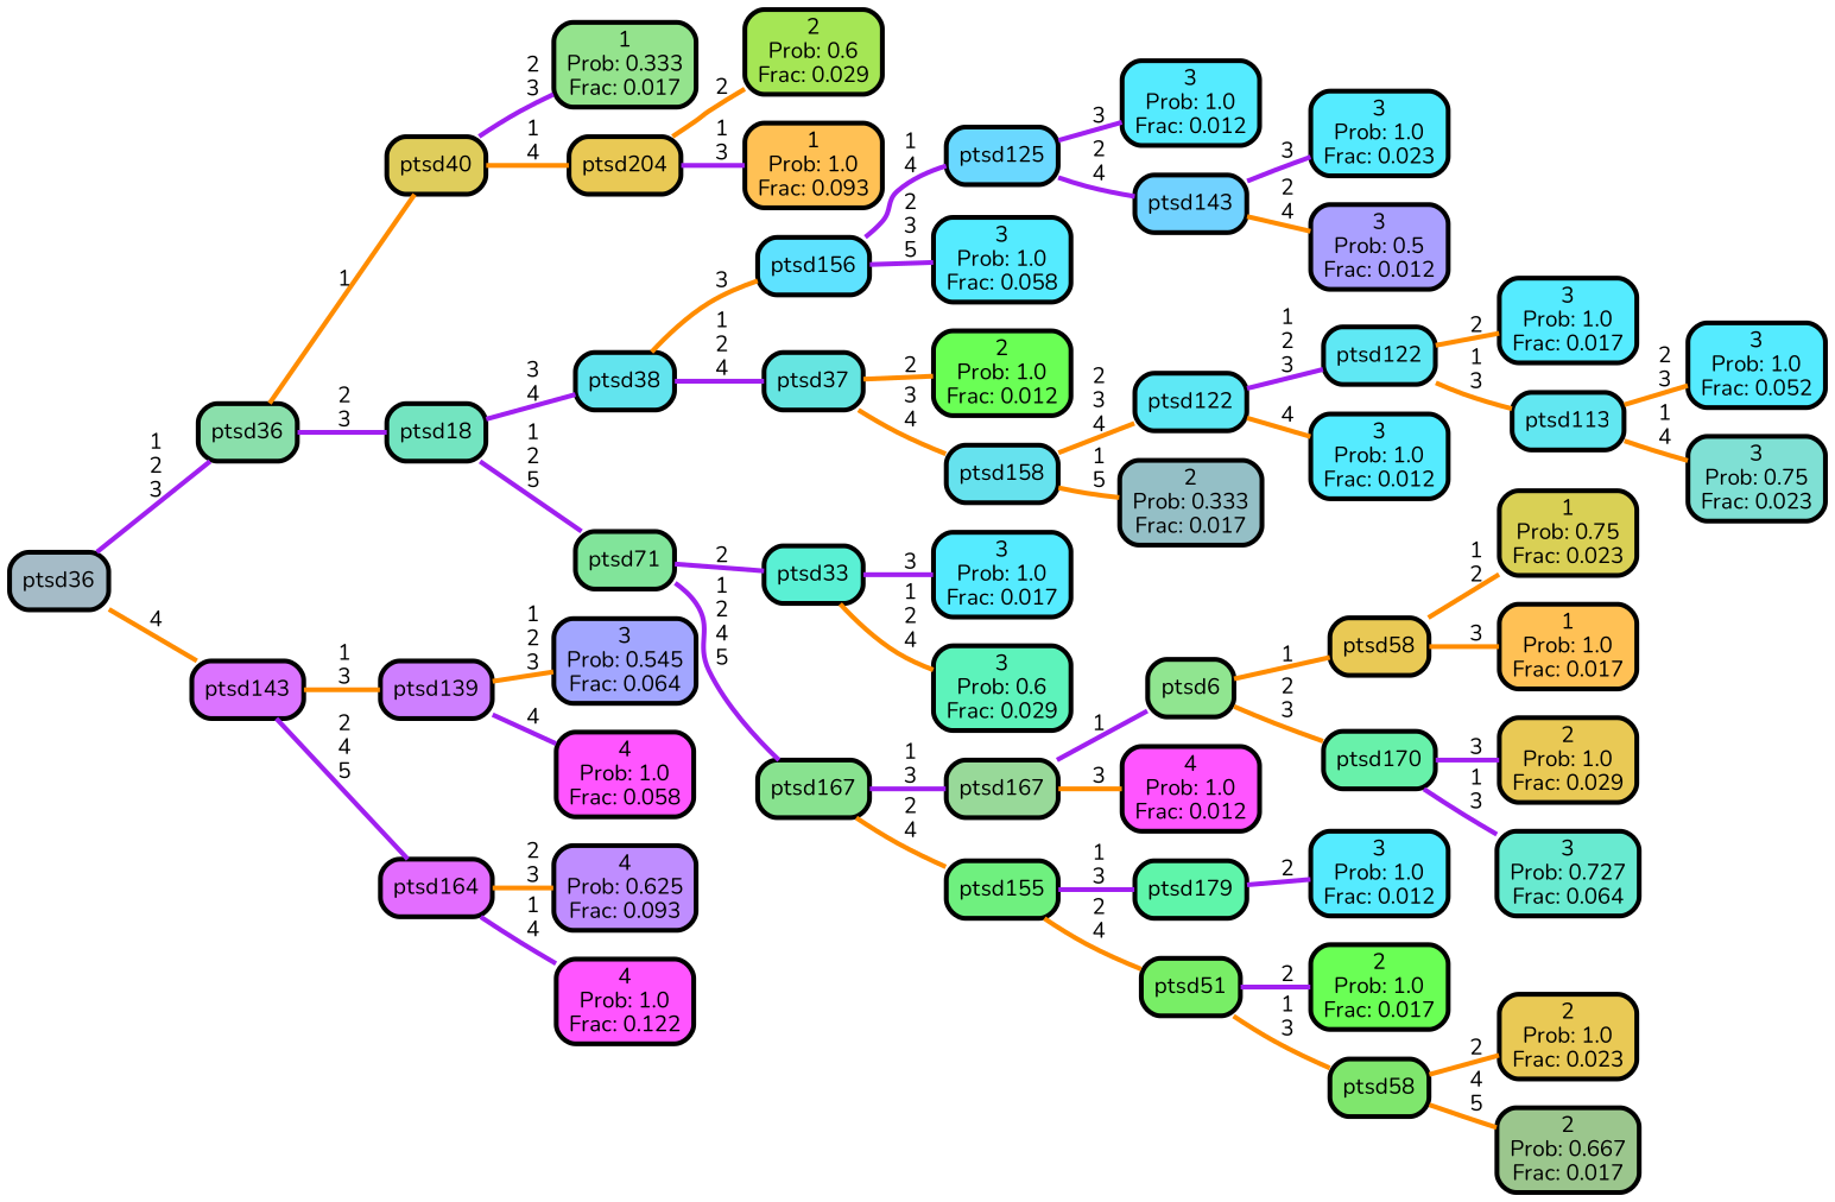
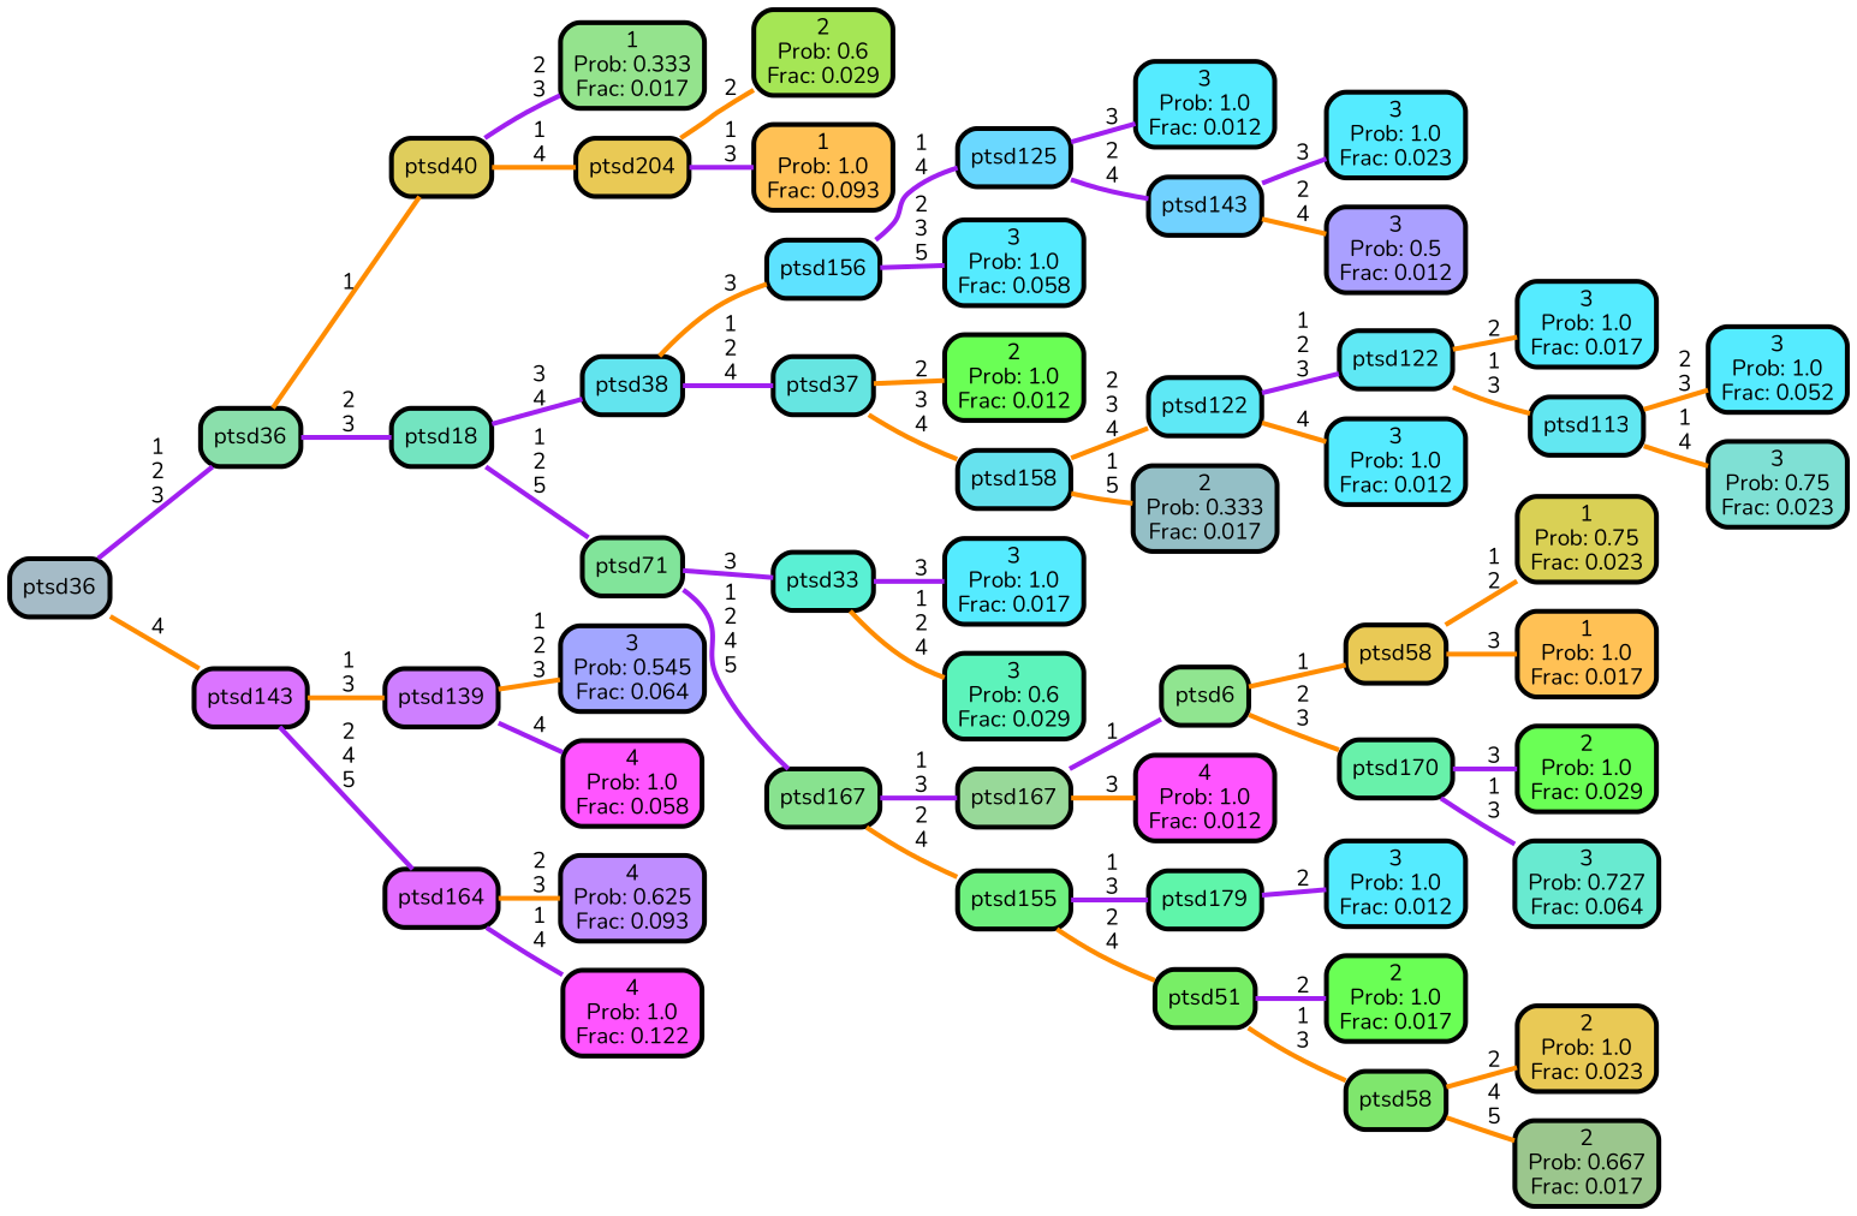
  graph {
    fontname=Nunito
    rankdir=LR
    ranksep="0 equally"
    splines=straight
    node [color=black fillcolor="#55ebff" fontcolor=black fontname=Nunito penwidth=3 shape=box style="filled, rounded"]
    edge [color=darkorange fontname=Nunito penwidth=3]
    n1 [fillcolor="#94e38d" label="1\nProb: 0.333\nFrac: 0.017"]
    n2 [fillcolor="#dfcd5c" label=ptsd40]
    n3 [fillcolor="#e9c955" label=ptsd204]
    n4 [fillcolor="#a5e655" label="2\nProb: 0.6\nFrac: 0.029"]
    n5 [fillcolor="#ffc155" label="1\nProb: 1.0\nFrac: 0.093"]
    n6 [fillcolor="#8adfab" label=ptsd36]
    n7 [fillcolor="#73e4c0" label=ptsd18]
    n8 [fillcolor="#62e4ee" label=ptsd38]
    n9 [fillcolor="#81e49a" label=ptsd71]
    n10 [label="3\nProb: 1.0\nFrac: 0.012"]
    n11 [fillcolor="#6ad8ff" label=ptsd125]
    n12 [fillcolor="#71d2ff" label=ptsd143]
    n13 [label="3\nProb: 1.0\nFrac: 0.023"]
    n14 [fillcolor="#aaa0ff" label="3\nProb: 0.5\nFrac: 0.012"]
    n15 [fillcolor="#5ee2ff" label=ptsd156]
    n16 [label="3\nProb: 1.0\nFrac: 0.058"]
    n17 [fillcolor="#66e5e1" label=ptsd37]
    n18 [fillcolor="#6aff55" label="2\nProb: 1.0\nFrac: 0.012"]
    n19 [fillcolor="#66e2ee" label=ptsd158]
    n20 [fillcolor="#5ee8f5" label=ptsd122]
    n21 [fillcolor="#94bfc6" label="2\nProb: 0.333\nFrac: 0.017"]
    n22 [label="3\nProb: 1.0\nFrac: 0.017"]
    n23 [fillcolor="#5fe8f4" label=ptsd122]
    n24 [fillcolor="#62e7f1" label=ptsd113]
    n25 [label="3\nProb: 1.0\nFrac: 0.052"]
    n26 [fillcolor="#7fe0d4" label="3\nProb: 0.75\nFrac: 0.023"]
    n27 [label="3\nProb: 1.0\nFrac: 0.012"]
    n28 [fillcolor="#5af0d4" label=ptsd33]
    n29 [fillcolor="#88e28f" label=ptsd167]
    n30 [label="3\nProb: 1.0\nFrac: 0.017"]
    n31 [fillcolor="#5df3bb" label="3\nProb: 0.6\nFrac: 0.029"]
    n32 [fillcolor="#98d999" label=ptsd167]
    n33 [fillcolor="#6ff07f" label=ptsd155]
    n34 [fillcolor="#d9d055" label="1\nProb: 0.75\nFrac: 0.023"]
    n35 [fillcolor="#e9c955" label=ptsd58]
    n36 [fillcolor="#ffc155" label="1\nProb: 1.0\nFrac: 0.017"]
    n37 [fillcolor="#90e590" label=ptsd6]
    n38 [fillcolor="#68f1aa" label=ptsd170]
-   n39 [fillcolor="#e9c955" label="2\nProb: 1.0\nFrac: 0.029"]
+   n39 [fillcolor="#6aff55" label="2\nProb: 1.0\nFrac: 0.029"]
    n40 [fillcolor="#68ead0" label="3\nProb: 0.727\nFrac: 0.064"]
    n41 [fillcolor="#ff55ff" label="4\nProb: 1.0\nFrac: 0.012"]
    n42 [fillcolor="#5ff5aa" label=ptsd179]
    n43 [fillcolor="#78ee66" label=ptsd51]
    n44 [label="3\nProb: 1.0\nFrac: 0.012"]
    n45 [fillcolor="#6aff55" label="2\nProb: 1.0\nFrac: 0.017"]
    n46 [fillcolor="#7fe66d" label=ptsd58]
    n47 [fillcolor="#e9c955" label="2\nProb: 1.0\nFrac: 0.023"]
    n48 [fillcolor="#9bc68d" label="2\nProb: 0.667\nFrac: 0.017"]
    n49 [fillcolor="#a5bbc7" label=ptsd36]
    n50 [fillcolor="#db74ff" label=ptsd143]
    n51 [fillcolor="#ce7fff" label=ptsd139]
    n52 [fillcolor="#e36dff" label=ptsd164]
    n53 [fillcolor="#a2a6ff" label="3\nProb: 0.545\nFrac: 0.064"]
    n54 [fillcolor="#ff55ff" label="4\nProb: 1.0\nFrac: 0.058"]
    n55 [fillcolor="#bf8dff" label="4\nProb: 0.625\nFrac: 0.093"]
    n56 [fillcolor="#ff55ff" label="4\nProb: 1.0\nFrac: 0.122"]
    subgraph sub_1 {
      rank=same
    }
    n2 -- n1 [color=purple label=" 2\n 3"]
    n2 -- n3 [label=" 1\n 4"]
    n3 -- n4 [label=" 2"]
    n3 -- n5 [color=purple label=" 1\n 3"]
    n6 -- n2 [label=" 1"]
    n6 -- n7 [color=purple label=" 2\n 3"]
    n7 -- n8 [color=purple label=" 3\n 4"]
    n7 -- n9 [color=purple label=" 1\n 2\n 5"]
    n8 -- n15 [label=" 3"]
    n8 -- n17 [color=purple label=" 1\n 2\n 4"]
-   n9 -- n28 [color=purple label=" 2"]
+   n9 -- n28 [color=purple label=" 3"]
    n9 -- n29 [color=purple label=" 1\n 2\n 4\n 5"]
    n11 -- n10 [color=purple label=" 3"]
    n11 -- n12 [color=purple label=" 2\n 4"]
    n12 -- n13 [color=purple label=" 3"]
    n12 -- n14 [label=" 2\n 4"]
    n15 -- n11 [color=purple label=" 1\n 4"]
    n15 -- n16 [color=purple label=" 2\n 3\n 5"]
    n17 -- n18 [label=" 2"]
    n17 -- n19 [label=" 3\n 4"]
    n19 -- n20 [label=" 2\n 3\n 4"]
    n19 -- n21 [label=" 1\n 5"]
    n20 -- n23 [color=purple label=" 1\n 2\n 3"]
    n20 -- n27 [label=" 4"]
    n23 -- n22 [label=" 2"]
    n23 -- n24 [label=" 1\n 3"]
    n24 -- n25 [label=" 2\n 3"]
    n24 -- n26 [label=" 1\n 4"]
    n28 -- n30 [color=purple label=" 3"]
    n28 -- n31 [label=" 1\n 2\n 4"]
    n29 -- n32 [color=purple label=" 1\n 3"]
    n29 -- n33 [label=" 2\n 4"]
    n32 -- n37 [color=purple label=" 1"]
    n32 -- n41 [label=" 3"]
    n33 -- n42 [color=purple label=" 1\n 3"]
    n33 -- n43 [label=" 2\n 4"]
    n35 -- n34 [label=" 1\n 2"]
    n35 -- n36 [label=" 3"]
    n37 -- n35 [label=" 1"]
    n37 -- n38 [label=" 2\n 3"]
    n38 -- n39 [color=purple label=" 3"]
    n38 -- n40 [color=purple label=" 1\n 3"]
    n42 -- n44 [color=purple label=" 2"]
    n43 -- n45 [color=purple label=" 2"]
    n43 -- n46 [label=" 1\n 3"]
    n46 -- n47 [label=" 2"]
    n46 -- n48 [label=" 4\n 5"]
    n49 -- n6 [color=purple label=" 1\n 2\n 3"]
    n49 -- n50 [label=" 4"]
    n50 -- n51 [label=" 1\n 3"]
    n50 -- n52 [color=purple label=" 2\n 4\n 5"]
    n51 -- n53 [label=" 1\n 2\n 3"]
    n51 -- n54 [color=purple label=" 4"]
    n52 -- n55 [label=" 2\n 3"]
    n52 -- n56 [color=purple label=" 1\n 4"]
  }
